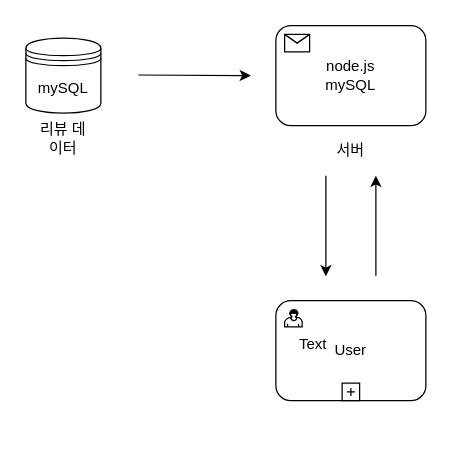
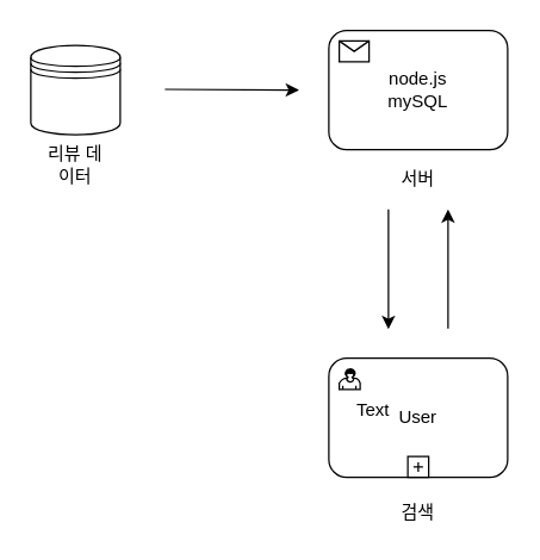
  <mxCell id="0" />
  <mxCell id="1" parent="0" />
  <mxCell id="2" value="" style="shape=datastore;whiteSpace=wrap;html=1;" vertex="1" parent="1"><mxGeometry x="20" y="30" width="60" height="60" as="geometry" /></mxCell>
- <mxCell id="3" value="mySQL" style="text;html=1;strokeColor=none;fillColor=none;align=center;verticalAlign=middle;whiteSpace=wrap;rounded=0;" vertex="1" parent="1"><mxGeometry x="30" y="60" width="40" height="20" as="geometry" /></mxCell>
  <mxCell id="4" value="리뷰 데이터" style="text;html=1;strokeColor=none;fillColor=none;align=center;verticalAlign=middle;whiteSpace=wrap;rounded=0;" vertex="1" parent="1"><mxGeometry x="30" y="100" width="40" height="20" as="geometry" /></mxCell>
  <mxCell id="5" value="" style="endArrow=classic;html=1;" edge="1" parent="1"><mxGeometry width="50" height="50" relative="1" as="geometry"><mxPoint x="110" y="59.5" as="sourcePoint" /><mxPoint x="200" y="60" as="targetPoint" /></mxGeometry></mxCell>
  <mxCell id="6" value="서버" style="text;html=1;strokeColor=none;fillColor=none;align=center;verticalAlign=middle;whiteSpace=wrap;rounded=0;" vertex="1" parent="1"><mxGeometry x="260" y="110" width="40" height="20" as="geometry" /></mxCell>
  <mxCell id="7" value="node.js&lt;br&gt;mySQL" style="html=1;whiteSpace=wrap;rounded=1;dropTarget=0;" vertex="1" parent="1"><mxGeometry x="220" y="20" width="120" height="80" as="geometry" /></mxCell>
  <mxCell id="8" value="" style="html=1;shape=message;outlineConnect=0;" vertex="1" parent="7"><mxGeometry width="20" height="14" relative="1" as="geometry"><mxPoint x="7" y="7" as="offset" /></mxGeometry></mxCell>
  <mxCell id="9" value="" style="endArrow=classic;html=1;" edge="1" parent="1"><mxGeometry width="50" height="50" relative="1" as="geometry"><mxPoint x="260" y="140" as="sourcePoint" /><mxPoint x="260" y="220.5" as="targetPoint" /></mxGeometry></mxCell>
  <mxCell id="10" value="User" style="html=1;whiteSpace=wrap;rounded=1;dropTarget=0;" vertex="1" parent="1"><mxGeometry x="220" y="240" width="120" height="80" as="geometry" /></mxCell>
  <mxCell id="11" value="" style="html=1;shape=mxgraph.bpmn.user_task;outlineConnect=0;" vertex="1" parent="10"><mxGeometry width="14" height="14" relative="1" as="geometry"><mxPoint x="7" y="7" as="offset" /></mxGeometry></mxCell>
  <mxCell id="12" value="" style="html=1;shape=plus;outlineConnect=0;" vertex="1" parent="10"><mxGeometry x="0.5" y="1" width="14" height="14" relative="1" as="geometry"><mxPoint x="-7" y="-14" as="offset" /></mxGeometry></mxCell>
  <mxCell id="13" value="" style="endArrow=classic;html=1;" edge="1" parent="1"><mxGeometry width="50" height="50" relative="1" as="geometry"><mxPoint x="300" y="220" as="sourcePoint" /><mxPoint x="300" y="140" as="targetPoint" /></mxGeometry></mxCell>
  <mxCell id="14" value="Text" style="text;html=1;strokeColor=none;fillColor=none;align=center;verticalAlign=middle;whiteSpace=wrap;rounded=0;" vertex="1" parent="1"><mxGeometry x="230" y="265" width="40" height="20" as="geometry" /></mxCell>
+ <mxCell id="15" value="검색" style="text;html=1;strokeColor=none;fillColor=none;align=center;verticalAlign=middle;whiteSpace=wrap;rounded=0;" vertex="1" parent="1"><mxGeometry x="260" y="334" width="40" height="20" as="geometry" /></mxCell>
